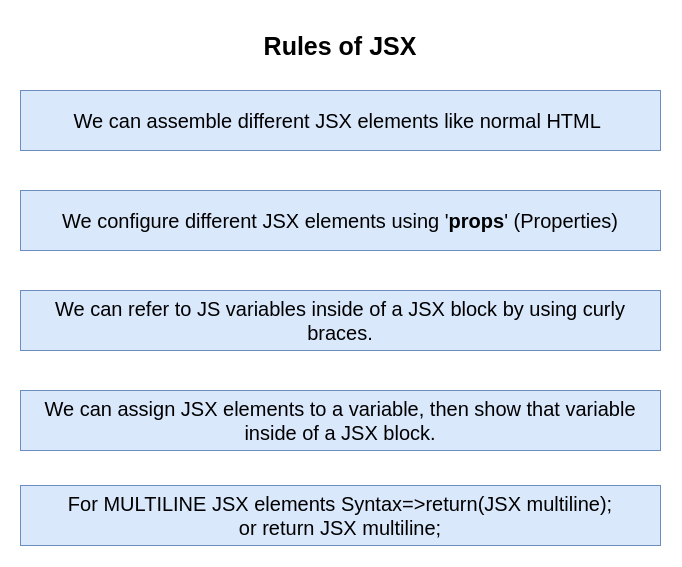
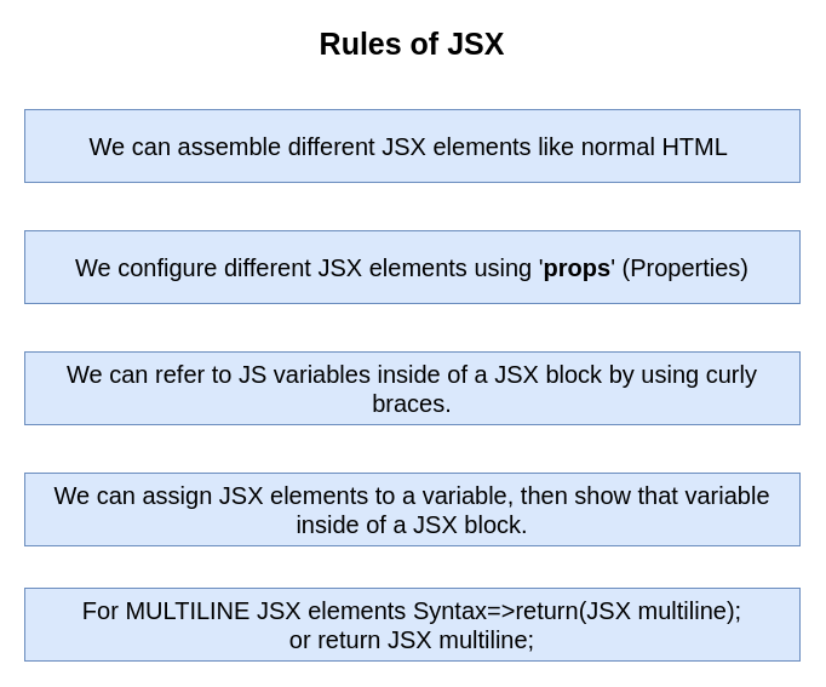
  <mxCell id="0" />
  <mxCell id="1" parent="0" />
  <mxCell id="2" value="&lt;span style=&quot;font-size: 20px&quot;&gt;We configure different JSX elements using '&lt;b&gt;props&lt;/b&gt;' (Properties)&lt;/span&gt;" style="rounded=0;whiteSpace=wrap;html=1;fillColor=#dae8fc;strokeColor=#6c8ebf;" vertex="1" parent="1"><mxGeometry x="20" y="190" width="640" height="60" as="geometry" /></mxCell>
  <mxCell id="3" value="&lt;span style=&quot;font-size: 20px&quot;&gt;We can refer to JS variables inside of a JSX block by using curly braces.&lt;/span&gt;" style="rounded=0;whiteSpace=wrap;html=1;fillColor=#dae8fc;strokeColor=#6c8ebf;" vertex="1" parent="1"><mxGeometry x="20" y="290" width="640" height="60" as="geometry" /></mxCell>
  <mxCell id="4" value="&lt;span style=&quot;font-size: 20px&quot;&gt;We can assign JSX elements to a variable, then show that variable inside of a JSX block.&lt;/span&gt;" style="rounded=0;whiteSpace=wrap;html=1;fillColor=#dae8fc;strokeColor=#6c8ebf;" vertex="1" parent="1"><mxGeometry x="20" y="390" width="640" height="60" as="geometry" /></mxCell>
  <mxCell id="5" value="&lt;font style=&quot;font-size: 20px&quot;&gt;We can assemble different JSX elements like normal HTML&amp;nbsp;&lt;/font&gt;" style="rounded=0;whiteSpace=wrap;html=1;fillColor=#dae8fc;strokeColor=#6c8ebf;" vertex="1" parent="1"><mxGeometry x="20" y="90" width="640" height="60" as="geometry" /></mxCell>
- <mxCell id="6" value="&lt;font style=&quot;font-size: 25px&quot;&gt;&lt;b&gt;Rules of JSX&lt;/b&gt;&lt;/font&gt;" style="text;html=1;strokeColor=none;fillColor=none;align=center;verticalAlign=middle;whiteSpace=wrap;rounded=0;" vertex="1" parent="1"><mxGeometry x="160" y="30" width="360" height="30" as="geometry" /></mxCell>
+ <mxCell id="6" value="&lt;font style=&quot;font-size: 25px&quot;&gt;&lt;b&gt;Rules of JSX&lt;/b&gt;&lt;/font&gt;" style="text;html=1;strokeColor=none;fillColor=none;align=center;verticalAlign=middle;whiteSpace=wrap;rounded=0;" vertex="1" parent="1"><mxGeometry x="160" y="20" width="360" height="30" as="geometry" /></mxCell>
  <mxCell id="7" value="&lt;span style=&quot;font-size: 20px&quot;&gt;For MULTILINE JSX elements Syntax=&amp;gt;return(JSX multiline);&lt;br&gt;&amp;nbsp;or return JSX multiline;&amp;nbsp;&lt;/span&gt;" style="rounded=0;whiteSpace=wrap;html=1;fillColor=#dae8fc;strokeColor=#6c8ebf;" vertex="1" parent="1"><mxGeometry x="20" y="485" width="640" height="60" as="geometry" /></mxCell>
